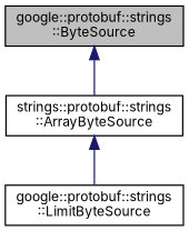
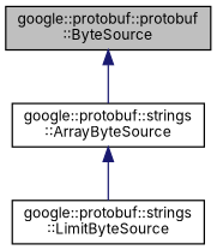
  digraph {
    fontname=Inter
    rankdir=TB
    node [color=black fillcolor=white fontname=Inter fontsize=10 shape=record style=filled]
    edge [color=midnightblue dir=back fontname=Inter fontsize=10 labelfontname=Helvetica labelfontsize=10 style=solid]
-   n1 [fillcolor=grey75 fontcolor=black height=0.2 label="google::protobuf::strings\l::ByteSource" width=0.4]
-   n2 [height=0.2 label="strings::protobuf::strings\l::ArrayByteSource" width=0.4]
+   n1 [fillcolor=grey75 fontcolor=black height=0.2 label="google::protobuf::protobuf\l::ByteSource" width=0.4]
+   n2 [height=0.2 label="google::protobuf::strings\l::ArrayByteSource" width=0.4]
    n3 [height=0.2 label="google::protobuf::strings\l::LimitByteSource" width=0.4]
    n1 -> n2
    n2 -> n3
  }
